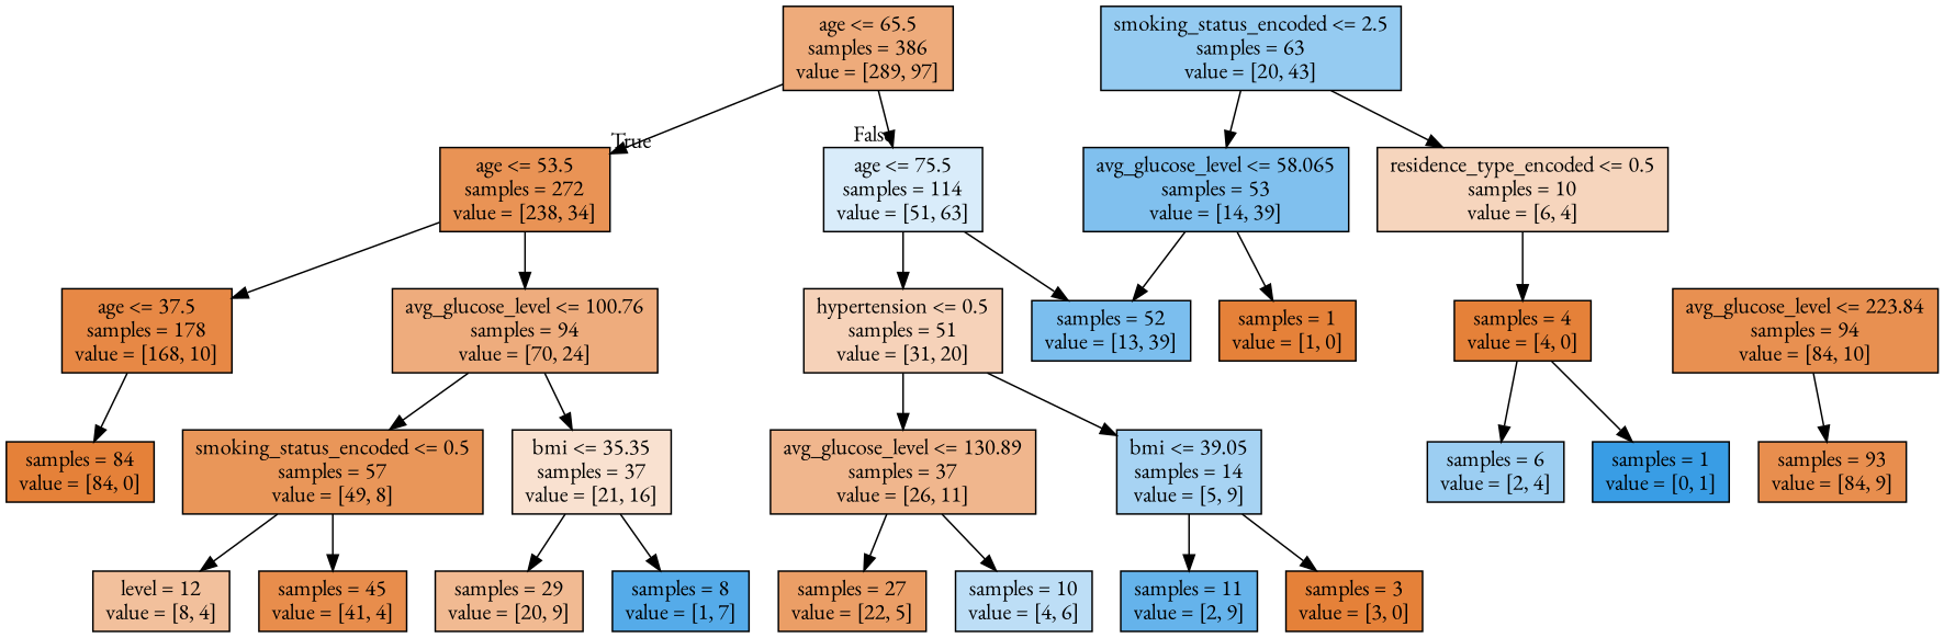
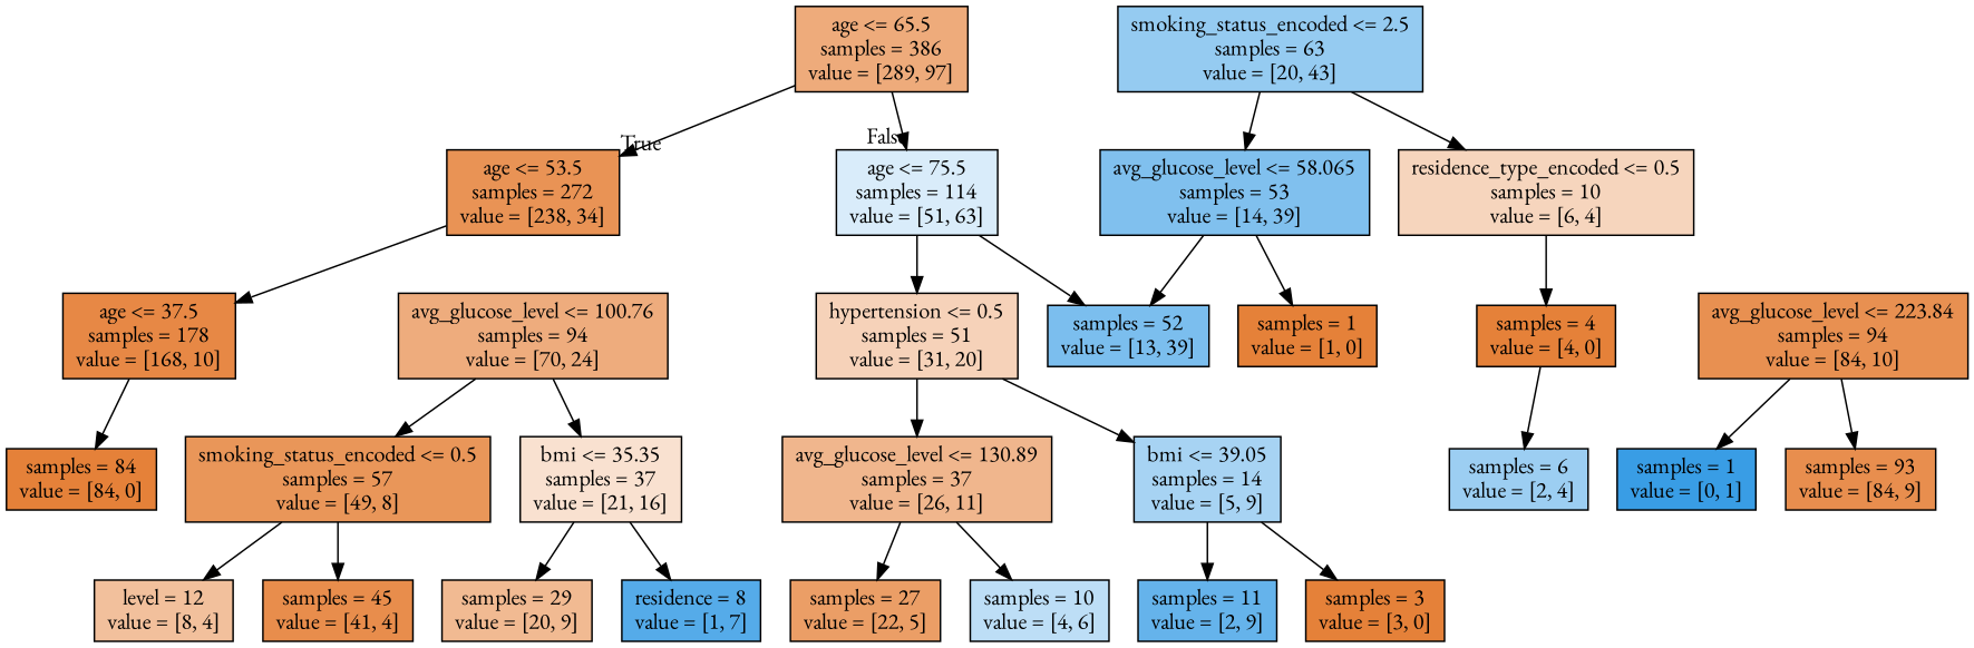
  digraph {
    fontname="EB Garamond"
    node [color=black fillcolor="#e58139" fontname="EB Garamond" shape=box style=filled]
    edge [fontname="EB Garamond"]
    n1 [fillcolor="#eeab7b" label="age <= 65.5\nsamples = 386\nvalue = [289, 97]"]
    n2 [fillcolor="#e99355" label="age <= 53.5\nsamples = 272\nvalue = [238, 34]"]
    n3 [fillcolor="#d9ecfa" label="age <= 75.5\nsamples = 114\nvalue = [51, 63]"]
    n4 [fillcolor="#e78845" label="age <= 37.5\nsamples = 178\nvalue = [168, 10]"]
    n5 [fillcolor="#eeac7d" label="avg_glucose_level <= 100.76\nsamples = 94\nvalue = [70, 24]"]
    n6 [fillcolor="#f6d2b9" label="hypertension <= 0.5\nsamples = 51\nvalue = [31, 20]"]
    n7 [fillcolor="#7bbeee" label="samples = 52\nvalue = [13, 39]"]
    n8 [label="samples = 84\nvalue = [84, 0]"]
    n9 [fillcolor="#e99659" label="smoking_status_encoded <= 0.5\nsamples = 57\nvalue = [49, 8]"]
    n10 [fillcolor="#f9e1d0" label="bmi <= 35.35\nsamples = 37\nvalue = [21, 16]"]
    n11 [fillcolor="#e89051" label="avg_glucose_level <= 223.84\nsamples = 94\nvalue = [84, 10]"]
    n12 [fillcolor="#e88e4e" label="samples = 93\nvalue = [84, 9]"]
    n13 [fillcolor="#399de5" label="samples = 1\nvalue = [0, 1]"]
    n14 [fillcolor="#f2c09c" label="level = 12\nvalue = [8, 4]"]
    n15 [fillcolor="#e88d4c" label="samples = 45\nvalue = [41, 4]"]
    n16 [fillcolor="#f1ba92" label="samples = 29\nvalue = [20, 9]"]
-   n17 [fillcolor="#55abe9" label="samples = 8\nvalue = [1, 7]"]
+   n17 [fillcolor="#55abe9" label="residence = 8\nvalue = [1, 7]"]
    n18 [fillcolor="#f0b68d" label="avg_glucose_level <= 130.89\nsamples = 37\nvalue = [26, 11]"]
    n19 [fillcolor="#a7d3f3" label="bmi <= 39.05\nsamples = 14\nvalue = [5, 9]"]
    n20 [fillcolor="#95cbf1" label="smoking_status_encoded <= 2.5\nsamples = 63\nvalue = [20, 43]"]
    n21 [fillcolor="#80c0ee" label="avg_glucose_level <= 58.065\nsamples = 53\nvalue = [14, 39]"]
    n22 [fillcolor="#f6d5bd" label="residence_type_encoded <= 0.5\nsamples = 10\nvalue = [6, 4]"]
    n23 [fillcolor="#eb9e66" label="samples = 27\nvalue = [22, 5]"]
    n24 [fillcolor="#bddef6" label="samples = 10\nvalue = [4, 6]"]
    n25 [fillcolor="#65b3eb" label="samples = 11\nvalue = [2, 9]"]
    n26 [label="samples = 3\nvalue = [3, 0]"]
    n27 [label="samples = 1\nvalue = [1, 0]"]
    n28 [label="samples = 4\nvalue = [4, 0]"]
    n29 [fillcolor="#9ccef2" label="samples = 6\nvalue = [2, 4]"]
    n1 -> n2 [headlabel=True labelangle=45 labeldistance=2.5]
    n1 -> n3 [headlabel=False labelangle=-45 labeldistance=2.5]
    n2 -> n4
-   n2 -> n5
    n3 -> n6
    n3 -> n7
    n4 -> n8
    n5 -> n9
    n5 -> n10
    n6 -> n18
    n6 -> n19
    n9 -> n14
    n9 -> n15
    n10 -> n16
    n10 -> n17
    n11 -> n12
-   n28 -> n13
+   n11 -> n13
    n18 -> n23
    n18 -> n24
    n19 -> n25
    n19 -> n26
    n20 -> n21
    n20 -> n22
    n21 -> n7
    n21 -> n27
    n22 -> n28
    n28 -> n29
  }
